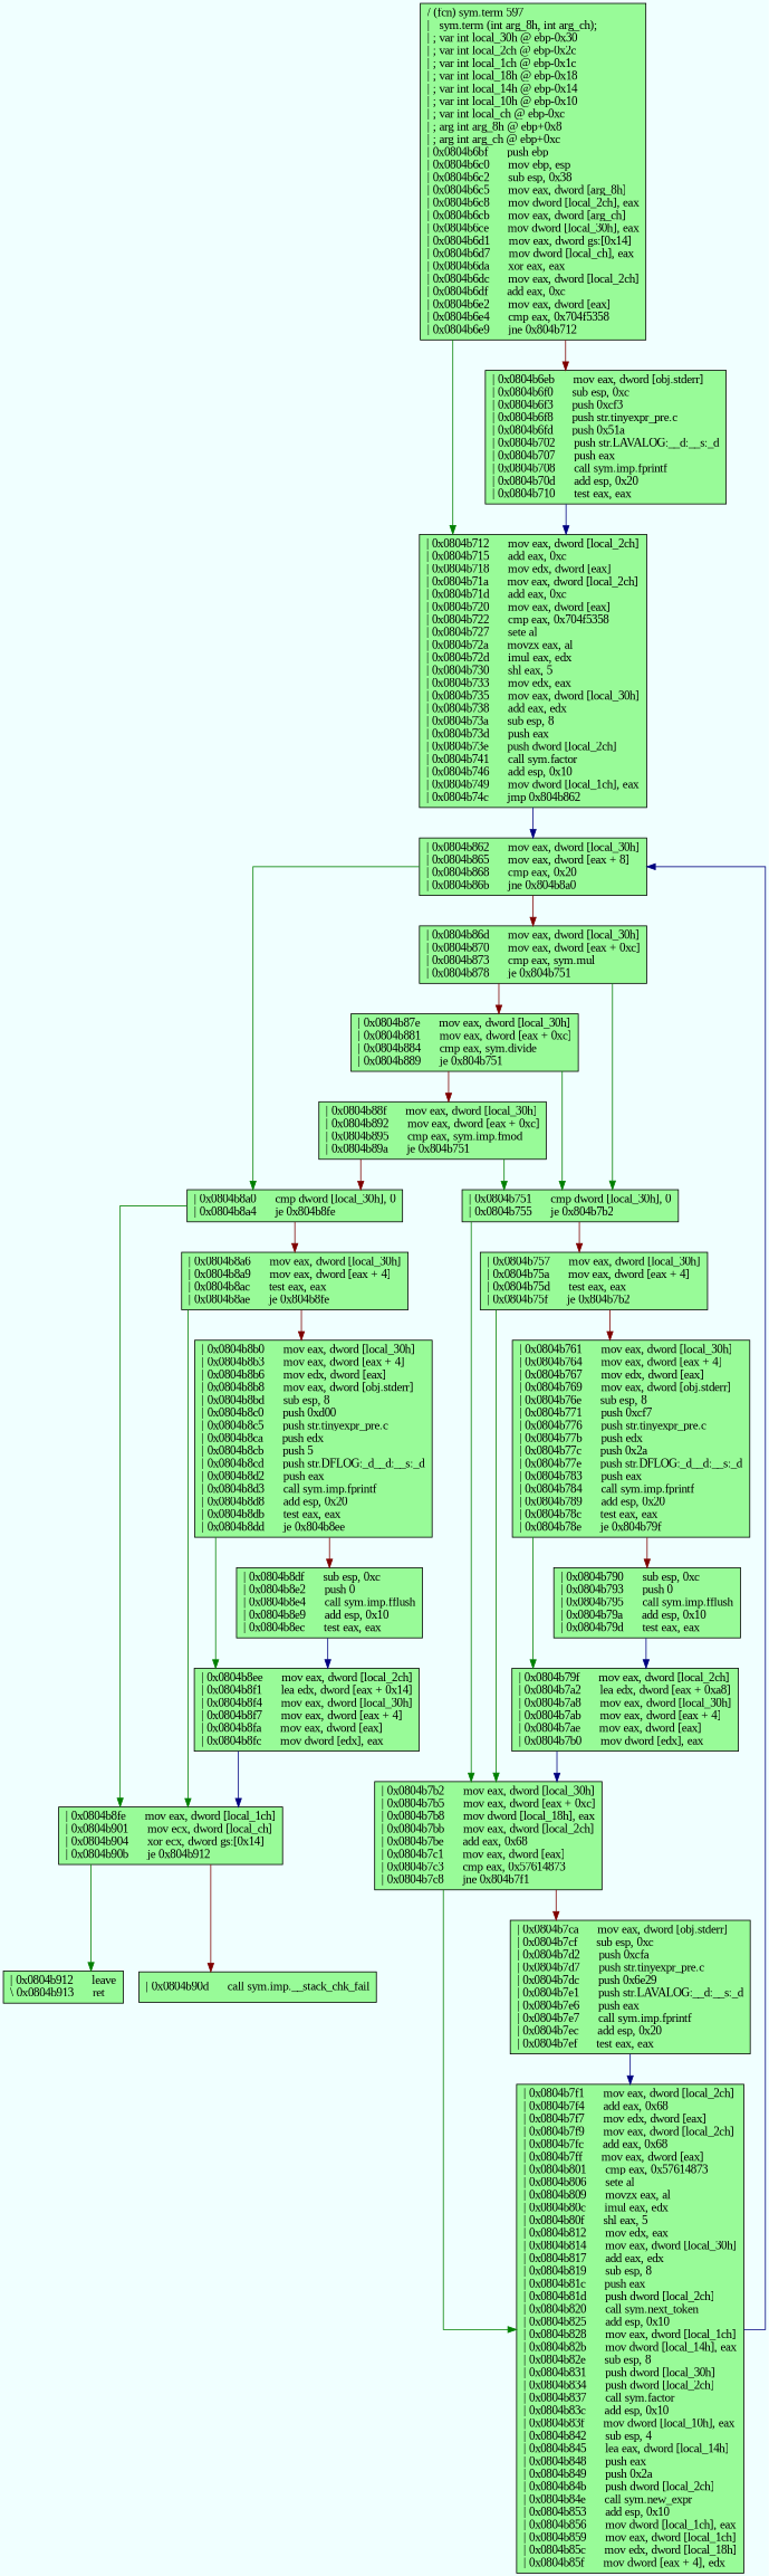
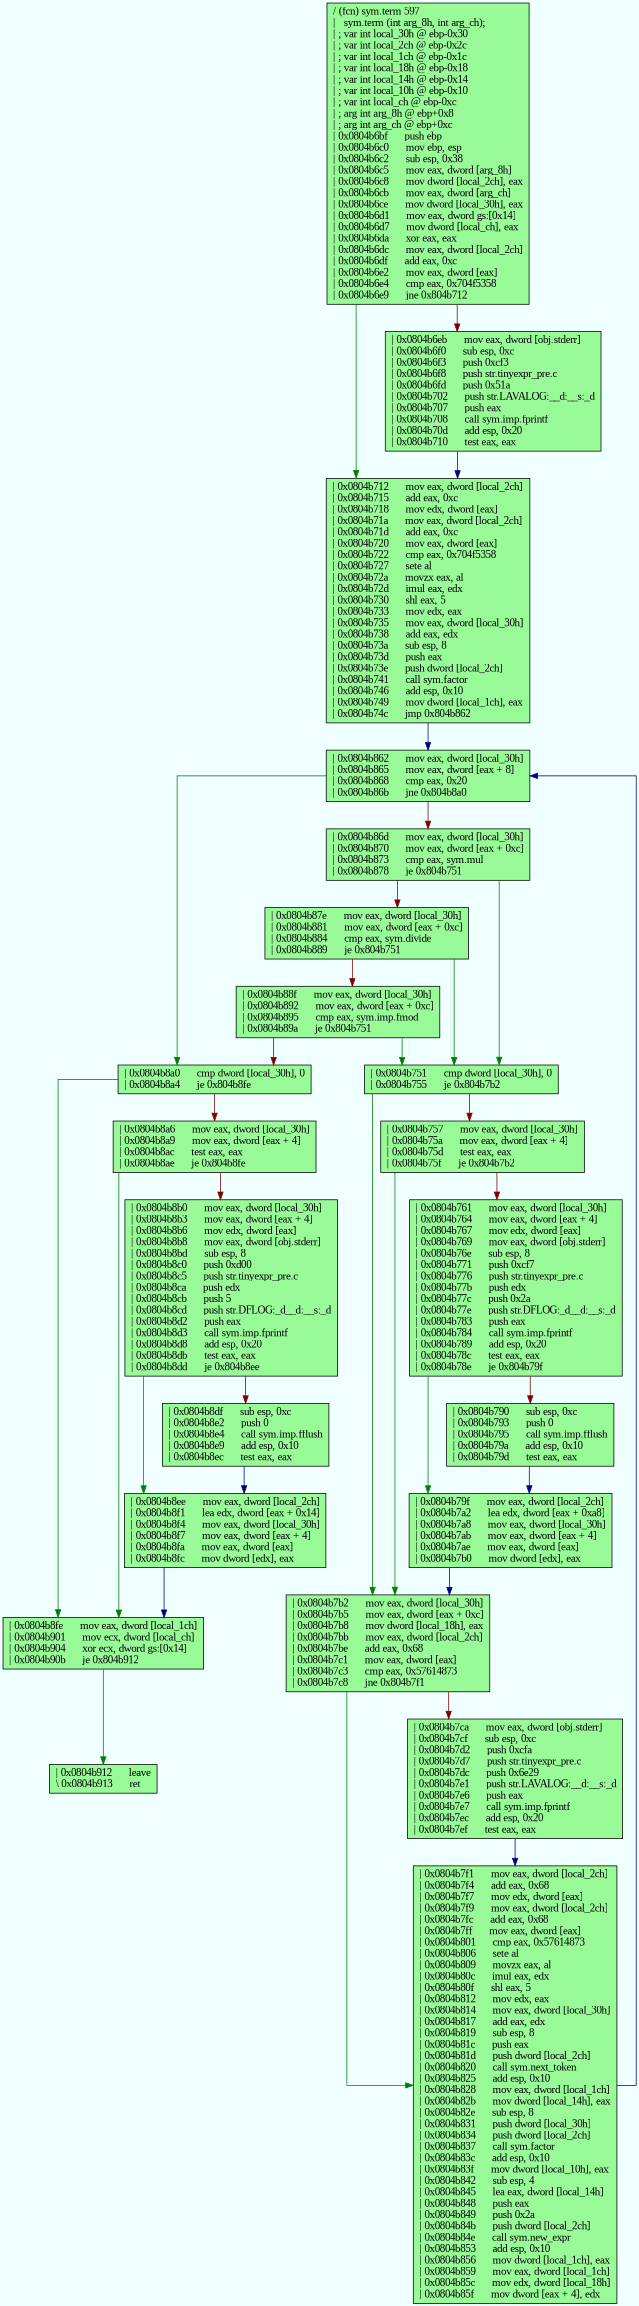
  digraph {
    bgcolor=azure
    fontname="Liberation Serif"
    fontsize=8
    splines=ortho
    node [color=black fillcolor=palegreen fontname="Liberation Serif" shape=box style=filled]
    edge [arrowhead=normal color="#007f00" fontname="Liberation Serif"]
    n1 [label="/ (fcn) sym.term 597\l|   sym.term (int arg_8h, int arg_ch);\l| ; var int local_30h @ ebp-0x30\l| ; var int local_2ch @ ebp-0x2c\l| ; var int local_1ch @ ebp-0x1c\l| ; var int local_18h @ ebp-0x18\l| ; var int local_14h @ ebp-0x14\l| ; var int local_10h @ ebp-0x10\l| ; var int local_ch @ ebp-0xc\l| ; arg int arg_8h @ ebp+0x8\l| ; arg int arg_ch @ ebp+0xc\l| 0x0804b6bf      push ebp\l| 0x0804b6c0      mov ebp, esp\l| 0x0804b6c2      sub esp, 0x38\l| 0x0804b6c5      mov eax, dword [arg_8h]\l| 0x0804b6c8      mov dword [local_2ch], eax\l| 0x0804b6cb      mov eax, dword [arg_ch]\l| 0x0804b6ce      mov dword [local_30h], eax\l| 0x0804b6d1      mov eax, dword gs:[0x14]\l| 0x0804b6d7      mov dword [local_ch], eax\l| 0x0804b6da      xor eax, eax\l| 0x0804b6dc      mov eax, dword [local_2ch]\l| 0x0804b6df      add eax, 0xc\l| 0x0804b6e2      mov eax, dword [eax]\l| 0x0804b6e4      cmp eax, 0x704f5358\l| 0x0804b6e9      jne 0x804b712\l"]
    n2 [label="| 0x0804b712      mov eax, dword [local_2ch]\l| 0x0804b715      add eax, 0xc\l| 0x0804b718      mov edx, dword [eax]\l| 0x0804b71a      mov eax, dword [local_2ch]\l| 0x0804b71d      add eax, 0xc\l| 0x0804b720      mov eax, dword [eax]\l| 0x0804b722      cmp eax, 0x704f5358\l| 0x0804b727      sete al\l| 0x0804b72a      movzx eax, al\l| 0x0804b72d      imul eax, edx\l| 0x0804b730      shl eax, 5\l| 0x0804b733      mov edx, eax\l| 0x0804b735      mov eax, dword [local_30h]\l| 0x0804b738      add eax, edx\l| 0x0804b73a      sub esp, 8\l| 0x0804b73d      push eax\l| 0x0804b73e      push dword [local_2ch]\l| 0x0804b741      call sym.factor\l| 0x0804b746      add esp, 0x10\l| 0x0804b749      mov dword [local_1ch], eax\l| 0x0804b74c      jmp 0x804b862\l"]
    n3 [label="| 0x0804b6eb      mov eax, dword [obj.stderr]\l| 0x0804b6f0      sub esp, 0xc\l| 0x0804b6f3      push 0xcf3\l| 0x0804b6f8      push str.tinyexpr_pre.c\l| 0x0804b6fd      push 0x51a\l| 0x0804b702      push str.LAVALOG:__d:__s:_d\l| 0x0804b707      push eax\l| 0x0804b708      call sym.imp.fprintf\l| 0x0804b70d      add esp, 0x20\l| 0x0804b710      test eax, eax\l"]
    n4 [label="| 0x0804b862      mov eax, dword [local_30h]\l| 0x0804b865      mov eax, dword [eax + 8]\l| 0x0804b868      cmp eax, 0x20\l| 0x0804b86b      jne 0x804b8a0\l"]
    n5 [label="| 0x0804b8a0      cmp dword [local_30h], 0\l| 0x0804b8a4      je 0x804b8fe\l"]
    n6 [label="| 0x0804b86d      mov eax, dword [local_30h]\l| 0x0804b870      mov eax, dword [eax + 0xc]\l| 0x0804b873      cmp eax, sym.mul\l| 0x0804b878      je 0x804b751\l"]
    n7 [label="| 0x0804b751      cmp dword [local_30h], 0\l| 0x0804b755      je 0x804b7b2\l"]
    n8 [label="| 0x0804b7b2      mov eax, dword [local_30h]\l| 0x0804b7b5      mov eax, dword [eax + 0xc]\l| 0x0804b7b8      mov dword [local_18h], eax\l| 0x0804b7bb      mov eax, dword [local_2ch]\l| 0x0804b7be      add eax, 0x68\l| 0x0804b7c1      mov eax, dword [eax]\l| 0x0804b7c3      cmp eax, 0x57614873\l| 0x0804b7c8      jne 0x804b7f1\l"]
    n9 [label="| 0x0804b757      mov eax, dword [local_30h]\l| 0x0804b75a      mov eax, dword [eax + 4]\l| 0x0804b75d      test eax, eax\l| 0x0804b75f      je 0x804b7b2\l"]
    n10 [label="| 0x0804b7f1      mov eax, dword [local_2ch]\l| 0x0804b7f4      add eax, 0x68\l| 0x0804b7f7      mov edx, dword [eax]\l| 0x0804b7f9      mov eax, dword [local_2ch]\l| 0x0804b7fc      add eax, 0x68\l| 0x0804b7ff      mov eax, dword [eax]\l| 0x0804b801      cmp eax, 0x57614873\l| 0x0804b806      sete al\l| 0x0804b809      movzx eax, al\l| 0x0804b80c      imul eax, edx\l| 0x0804b80f      shl eax, 5\l| 0x0804b812      mov edx, eax\l| 0x0804b814      mov eax, dword [local_30h]\l| 0x0804b817      add eax, edx\l| 0x0804b819      sub esp, 8\l| 0x0804b81c      push eax\l| 0x0804b81d      push dword [local_2ch]\l| 0x0804b820      call sym.next_token\l| 0x0804b825      add esp, 0x10\l| 0x0804b828      mov eax, dword [local_1ch]\l| 0x0804b82b      mov dword [local_14h], eax\l| 0x0804b82e      sub esp, 8\l| 0x0804b831      push dword [local_30h]\l| 0x0804b834      push dword [local_2ch]\l| 0x0804b837      call sym.factor\l| 0x0804b83c      add esp, 0x10\l| 0x0804b83f      mov dword [local_10h], eax\l| 0x0804b842      sub esp, 4\l| 0x0804b845      lea eax, dword [local_14h]\l| 0x0804b848      push eax\l| 0x0804b849      push 0x2a\l| 0x0804b84b      push dword [local_2ch]\l| 0x0804b84e      call sym.new_expr\l| 0x0804b853      add esp, 0x10\l| 0x0804b856      mov dword [local_1ch], eax\l| 0x0804b859      mov eax, dword [local_1ch]\l| 0x0804b85c      mov edx, dword [local_18h]\l| 0x0804b85f      mov dword [eax + 4], edx\l"]
    n11 [label="| 0x0804b7ca      mov eax, dword [obj.stderr]\l| 0x0804b7cf      sub esp, 0xc\l| 0x0804b7d2      push 0xcfa\l| 0x0804b7d7      push str.tinyexpr_pre.c\l| 0x0804b7dc      push 0x6e29\l| 0x0804b7e1      push str.LAVALOG:__d:__s:_d\l| 0x0804b7e6      push eax\l| 0x0804b7e7      call sym.imp.fprintf\l| 0x0804b7ec      add esp, 0x20\l| 0x0804b7ef      test eax, eax\l"]
    n12 [label="| 0x0804b761      mov eax, dword [local_30h]\l| 0x0804b764      mov eax, dword [eax + 4]\l| 0x0804b767      mov edx, dword [eax]\l| 0x0804b769      mov eax, dword [obj.stderr]\l| 0x0804b76e      sub esp, 8\l| 0x0804b771      push 0xcf7\l| 0x0804b776      push str.tinyexpr_pre.c\l| 0x0804b77b      push edx\l| 0x0804b77c      push 0x2a\l| 0x0804b77e      push str.DFLOG:_d__d:__s:_d\l| 0x0804b783      push eax\l| 0x0804b784      call sym.imp.fprintf\l| 0x0804b789      add esp, 0x20\l| 0x0804b78c      test eax, eax\l| 0x0804b78e      je 0x804b79f\l"]
    n13 [label="| 0x0804b79f      mov eax, dword [local_2ch]\l| 0x0804b7a2      lea edx, dword [eax + 0xa8]\l| 0x0804b7a8      mov eax, dword [local_30h]\l| 0x0804b7ab      mov eax, dword [eax + 4]\l| 0x0804b7ae      mov eax, dword [eax]\l| 0x0804b7b0      mov dword [edx], eax\l"]
    n14 [label="| 0x0804b790      sub esp, 0xc\l| 0x0804b793      push 0\l| 0x0804b795      call sym.imp.fflush\l| 0x0804b79a      add esp, 0x10\l| 0x0804b79d      test eax, eax\l"]
    n15 [label="| 0x0804b8fe      mov eax, dword [local_1ch]\l| 0x0804b901      mov ecx, dword [local_ch]\l| 0x0804b904      xor ecx, dword gs:[0x14]\l| 0x0804b90b      je 0x804b912\l"]
    n16 [label="| 0x0804b8a6      mov eax, dword [local_30h]\l| 0x0804b8a9      mov eax, dword [eax + 4]\l| 0x0804b8ac      test eax, eax\l| 0x0804b8ae      je 0x804b8fe\l"]
    n17 [label="| 0x0804b87e      mov eax, dword [local_30h]\l| 0x0804b881      mov eax, dword [eax + 0xc]\l| 0x0804b884      cmp eax, sym.divide\l| 0x0804b889      je 0x804b751\l"]
    n18 [label="| 0x0804b88f      mov eax, dword [local_30h]\l| 0x0804b892      mov eax, dword [eax + 0xc]\l| 0x0804b895      cmp eax, sym.imp.fmod\l| 0x0804b89a      je 0x804b751\l"]
    n19 [label="| 0x0804b912      leave\l\\ 0x0804b913      ret\l"]
-   n20 [label="| 0x0804b90d      call sym.imp.__stack_chk_fail\l"]
    n21 [label="| 0x0804b8b0      mov eax, dword [local_30h]\l| 0x0804b8b3      mov eax, dword [eax + 4]\l| 0x0804b8b6      mov edx, dword [eax]\l| 0x0804b8b8      mov eax, dword [obj.stderr]\l| 0x0804b8bd      sub esp, 8\l| 0x0804b8c0      push 0xd00\l| 0x0804b8c5      push str.tinyexpr_pre.c\l| 0x0804b8ca      push edx\l| 0x0804b8cb      push 5\l| 0x0804b8cd      push str.DFLOG:_d__d:__s:_d\l| 0x0804b8d2      push eax\l| 0x0804b8d3      call sym.imp.fprintf\l| 0x0804b8d8      add esp, 0x20\l| 0x0804b8db      test eax, eax\l| 0x0804b8dd      je 0x804b8ee\l"]
    n22 [label="| 0x0804b8ee      mov eax, dword [local_2ch]\l| 0x0804b8f1      lea edx, dword [eax + 0x14]\l| 0x0804b8f4      mov eax, dword [local_30h]\l| 0x0804b8f7      mov eax, dword [eax + 4]\l| 0x0804b8fa      mov eax, dword [eax]\l| 0x0804b8fc      mov dword [edx], eax\l"]
    n23 [label="| 0x0804b8df      sub esp, 0xc\l| 0x0804b8e2      push 0\l| 0x0804b8e4      call sym.imp.fflush\l| 0x0804b8e9      add esp, 0x10\l| 0x0804b8ec      test eax, eax\l"]
    n1 -> n2
    n1 -> n3 [color="#7f0000"]
    n2 -> n4 [color="#00007f"]
    n3 -> n2 [color="#00007f"]
    n4 -> n5
    n4 -> n6 [color="#7f0000"]
    n5 -> n15
    n5 -> n16 [color="#7f0000"]
    n6 -> n7
    n6 -> n17 [color="#7f0000"]
    n7 -> n8
    n7 -> n9 [color="#7f0000"]
    n8 -> n10
    n8 -> n11 [color="#7f0000"]
    n9 -> n8
    n9 -> n12 [color="#7f0000"]
    n10 -> n4 [color="#00007f"]
    n11 -> n10 [color="#00007f"]
    n12 -> n13
    n12 -> n14 [color="#7f0000"]
    n13 -> n8 [color="#00007f"]
    n14 -> n13 [color="#00007f"]
    n15 -> n19
-   n15 -> n20 [color="#7f0000"]
    n16 -> n15
    n16 -> n21 [color="#7f0000"]
    n17 -> n7
    n17 -> n18 [color="#7f0000"]
    n18 -> n5 [color="#7f0000"]
    n18 -> n7
    n21 -> n22
    n21 -> n23 [color="#7f0000"]
    n22 -> n15 [color="#00007f"]
    n23 -> n22 [color="#00007f"]
  }
